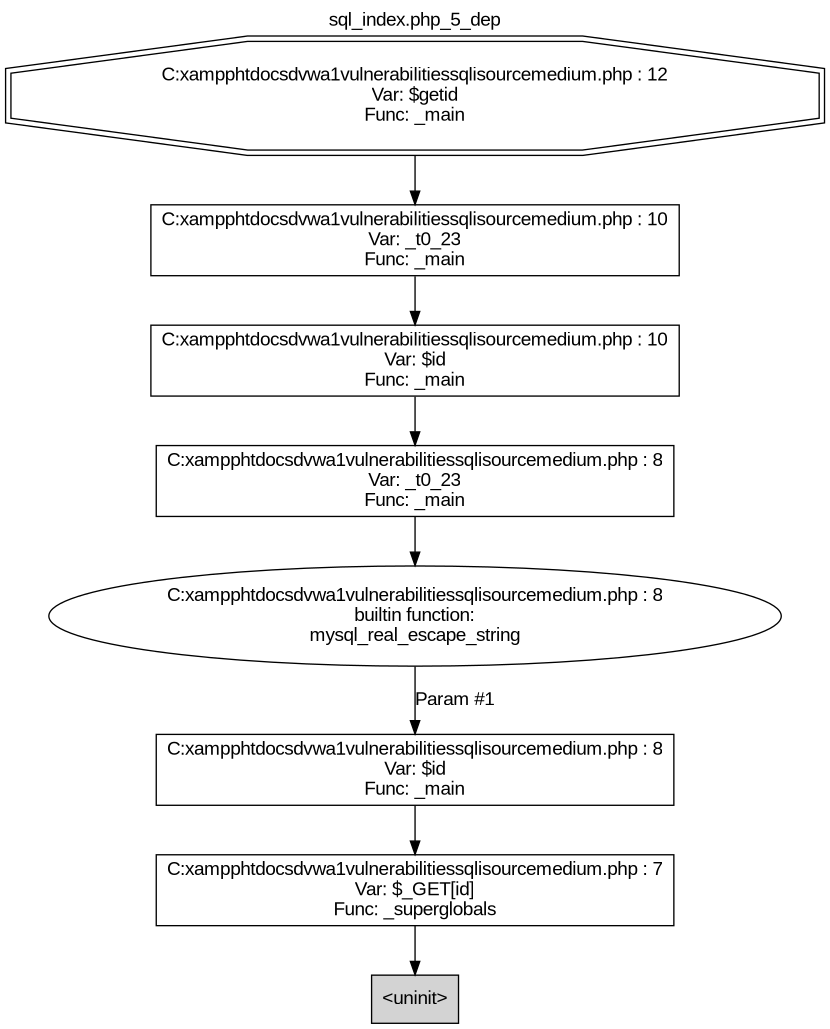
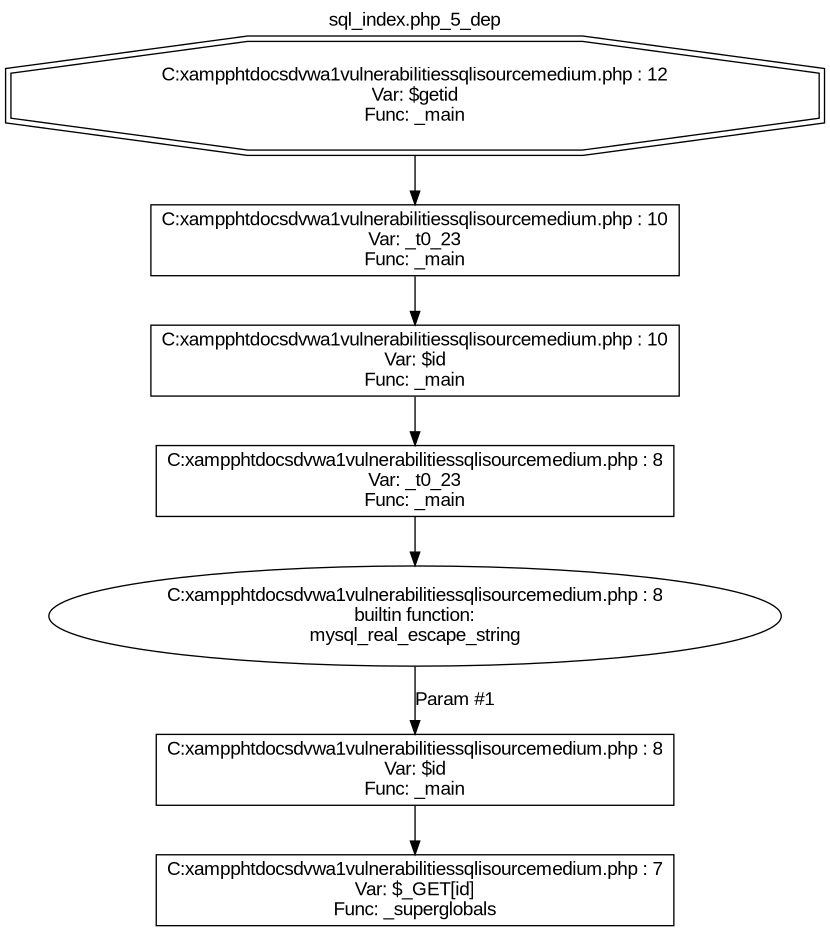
  digraph {
    label="sql_index.php_5_dep"
    labelloc=t
    fontname="Liberation Sans"
    node [shape=box fontname="Liberation Sans"]
    edge [fontname="Liberation Sans"]
    n1 [label="C:\xampp\htdocs\dvwa1\vulnerabilities\sqli\source\medium.php : 12\nVar: $getid\nFunc: _main\n" shape=doubleoctagon]
    n2 [label="C:\xampp\htdocs\dvwa1\vulnerabilities\sqli\source\medium.php : 10\nVar: _t0_23\nFunc: _main\n"]
    n3 [label="C:\xampp\htdocs\dvwa1\vulnerabilities\sqli\source\medium.php : 10\nVar: $id\nFunc: _main\n"]
    n4 [label="C:\xampp\htdocs\dvwa1\vulnerabilities\sqli\source\medium.php : 8\nVar: _t0_23\nFunc: _main\n"]
    n5 [label="C:\xampp\htdocs\dvwa1\vulnerabilities\sqli\source\medium.php : 8\nbuiltin function:\nmysql_real_escape_string\n" shape=ellipse]
    n6 [label="C:\xampp\htdocs\dvwa1\vulnerabilities\sqli\source\medium.php : 8\nVar: $id\nFunc: _main\n"]
    n7 [label="C:\xampp\htdocs\dvwa1\vulnerabilities\sqli\source\medium.php : 7\nVar: $_GET[id]\nFunc: _superglobals\n"]
-   n8 [label="<uninit>" style=filled]
    n1 -> n2
    n2 -> n3
    n3 -> n4
    n4 -> n5
    n5 -> n6 [label="Param #1"]
    n6 -> n7
-   n7 -> n8
  }
